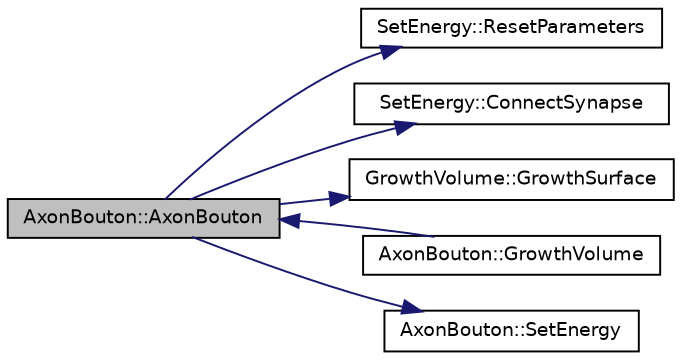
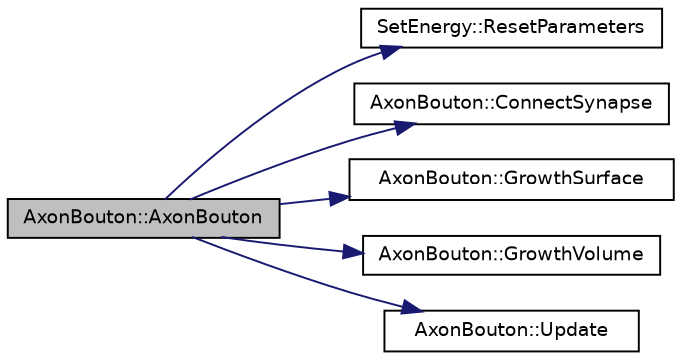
  digraph {
    fontname="DejaVu Sans"
    rankdir=LR
    node [color=black fillcolor=white fontname="DejaVu Sans" fontsize=10 shape=record style=filled]
    edge [color=midnightblue fontname="DejaVu Sans" fontsize=10 labelfontname=Helvetica labelfontsize=10 style=solid]
    n1 [fillcolor=grey75 fontcolor=black height=0.2 label="AxonBouton::AxonBouton" width=0.4]
    n2 [height=0.2 label="SetEnergy::ResetParameters" width=0.4]
-   n3 [height=0.2 label="SetEnergy::ConnectSynapse" width=0.4]
-   n4 [height=0.2 label="GrowthVolume::GrowthSurface" width=0.4]
+   n3 [height=0.2 label="AxonBouton::ConnectSynapse" width=0.4]
+   n4 [height=0.2 label="AxonBouton::GrowthSurface" width=0.4]
    n5 [height=0.2 label="AxonBouton::GrowthVolume" width=0.4]
-   n6 [height=0.2 label="AxonBouton::SetEnergy" width=0.4]
+   n6 [height=0.2 label="AxonBouton::Update" width=0.4]
    n1 -> n2
    n1 -> n3
    n1 -> n4
-   n5 -> n1
+   n1 -> n5
    n1 -> n6
  }
